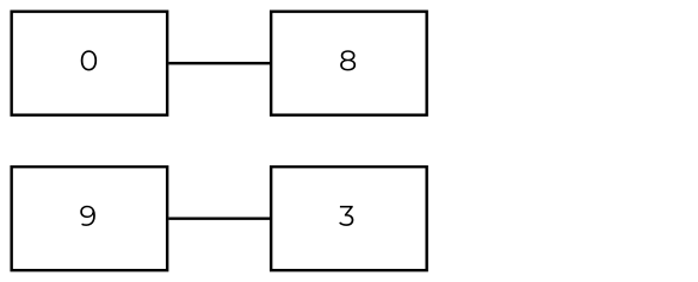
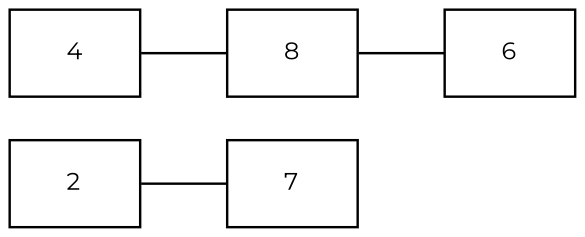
  graph {
    fontname=Montserrat
    rankdir=LR
    splines=polyline
    node [fontname=Montserrat fontsize=10 shape=box]
    edge [fontname=Montserrat]
-   2 [label=9]
-   3
+   2
+   3 [label=7]
    n3 [label=8]
-   4 [label=0]
+   4
+   6
    2 -- 3
+   n3 -- 6
    4 -- n3
  }
